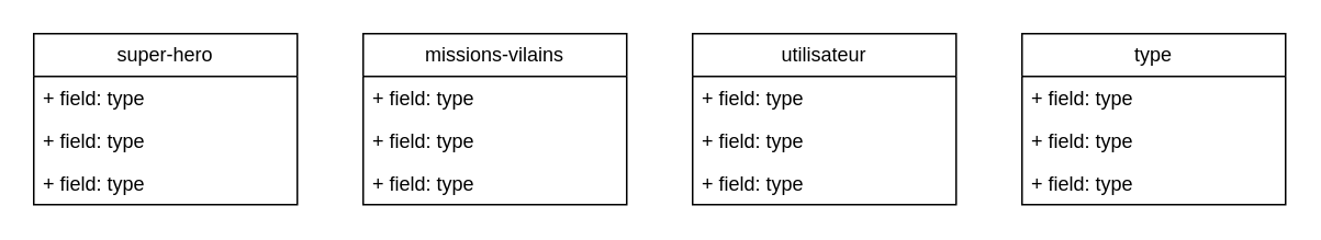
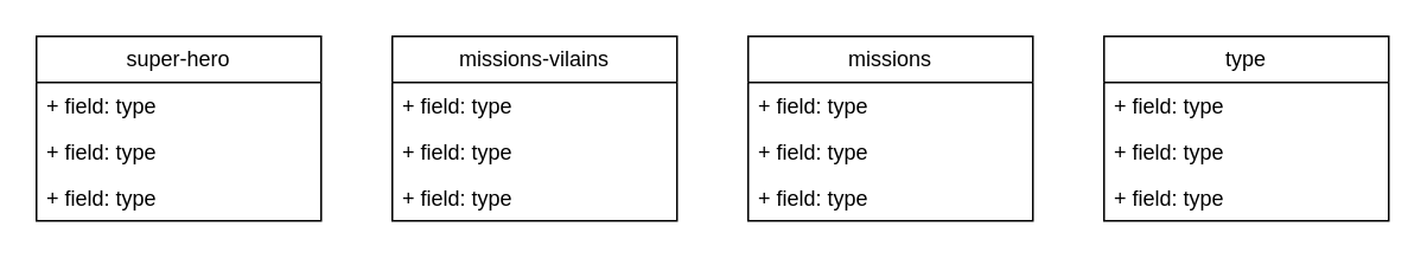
  <mxCell id="0" />
  <mxCell id="1" parent="0" />
- <mxCell id="2" value="utilisateur" style="swimlane;fontStyle=0;childLayout=stackLayout;horizontal=1;startSize=26;fillColor=none;horizontalStack=0;resizeParent=1;resizeParentMax=0;resizeLast=0;collapsible=1;marginBottom=0;whiteSpace=wrap;html=1;" vertex="1" parent="1"><mxGeometry x="420" y="20" width="160" height="104" as="geometry" /></mxCell>
+ <mxCell id="2" value="missions" style="swimlane;fontStyle=0;childLayout=stackLayout;horizontal=1;startSize=26;fillColor=none;horizontalStack=0;resizeParent=1;resizeParentMax=0;resizeLast=0;collapsible=1;marginBottom=0;whiteSpace=wrap;html=1;" vertex="1" parent="1"><mxGeometry x="420" y="20" width="160" height="104" as="geometry" /></mxCell>
  <mxCell id="3" value="+ field: type" style="text;strokeColor=none;fillColor=none;align=left;verticalAlign=top;spacingLeft=4;spacingRight=4;overflow=hidden;rotatable=0;points=[[0,0.5],[1,0.5]];portConstraint=eastwest;whiteSpace=wrap;html=1;" vertex="1" parent="2"><mxGeometry y="26" width="160" height="26" as="geometry" /></mxCell>
  <mxCell id="4" value="+ field: type" style="text;strokeColor=none;fillColor=none;align=left;verticalAlign=top;spacingLeft=4;spacingRight=4;overflow=hidden;rotatable=0;points=[[0,0.5],[1,0.5]];portConstraint=eastwest;whiteSpace=wrap;html=1;" vertex="1" parent="2"><mxGeometry y="52" width="160" height="26" as="geometry" /></mxCell>
  <mxCell id="5" value="+ field: type" style="text;strokeColor=none;fillColor=none;align=left;verticalAlign=top;spacingLeft=4;spacingRight=4;overflow=hidden;rotatable=0;points=[[0,0.5],[1,0.5]];portConstraint=eastwest;whiteSpace=wrap;html=1;" vertex="1" parent="2"><mxGeometry y="78" width="160" height="26" as="geometry" /></mxCell>
  <mxCell id="6" value="missions-vilains" style="swimlane;fontStyle=0;childLayout=stackLayout;horizontal=1;startSize=26;fillColor=none;horizontalStack=0;resizeParent=1;resizeParentMax=0;resizeLast=0;collapsible=1;marginBottom=0;whiteSpace=wrap;html=1;" vertex="1" parent="1"><mxGeometry x="220" y="20" width="160" height="104" as="geometry" /></mxCell>
  <mxCell id="7" value="+ field: type" style="text;strokeColor=none;fillColor=none;align=left;verticalAlign=top;spacingLeft=4;spacingRight=4;overflow=hidden;rotatable=0;points=[[0,0.5],[1,0.5]];portConstraint=eastwest;whiteSpace=wrap;html=1;" vertex="1" parent="6"><mxGeometry y="26" width="160" height="26" as="geometry" /></mxCell>
  <mxCell id="8" value="+ field: type" style="text;strokeColor=none;fillColor=none;align=left;verticalAlign=top;spacingLeft=4;spacingRight=4;overflow=hidden;rotatable=0;points=[[0,0.5],[1,0.5]];portConstraint=eastwest;whiteSpace=wrap;html=1;" vertex="1" parent="6"><mxGeometry y="52" width="160" height="26" as="geometry" /></mxCell>
  <mxCell id="9" value="+ field: type" style="text;strokeColor=none;fillColor=none;align=left;verticalAlign=top;spacingLeft=4;spacingRight=4;overflow=hidden;rotatable=0;points=[[0,0.5],[1,0.5]];portConstraint=eastwest;whiteSpace=wrap;html=1;" vertex="1" parent="6"><mxGeometry y="78" width="160" height="26" as="geometry" /></mxCell>
  <mxCell id="10" value="super-hero" style="swimlane;fontStyle=0;childLayout=stackLayout;horizontal=1;startSize=26;fillColor=none;horizontalStack=0;resizeParent=1;resizeParentMax=0;resizeLast=0;collapsible=1;marginBottom=0;whiteSpace=wrap;html=1;" vertex="1" parent="1"><mxGeometry x="20" y="20" width="160" height="104" as="geometry" /></mxCell>
  <mxCell id="11" value="+ field: type" style="text;strokeColor=none;fillColor=none;align=left;verticalAlign=top;spacingLeft=4;spacingRight=4;overflow=hidden;rotatable=0;points=[[0,0.5],[1,0.5]];portConstraint=eastwest;whiteSpace=wrap;html=1;" vertex="1" parent="10"><mxGeometry y="26" width="160" height="26" as="geometry" /></mxCell>
  <mxCell id="12" value="+ field: type" style="text;strokeColor=none;fillColor=none;align=left;verticalAlign=top;spacingLeft=4;spacingRight=4;overflow=hidden;rotatable=0;points=[[0,0.5],[1,0.5]];portConstraint=eastwest;whiteSpace=wrap;html=1;" vertex="1" parent="10"><mxGeometry y="52" width="160" height="26" as="geometry" /></mxCell>
  <mxCell id="13" value="+ field: type" style="text;strokeColor=none;fillColor=none;align=left;verticalAlign=top;spacingLeft=4;spacingRight=4;overflow=hidden;rotatable=0;points=[[0,0.5],[1,0.5]];portConstraint=eastwest;whiteSpace=wrap;html=1;" vertex="1" parent="10"><mxGeometry y="78" width="160" height="26" as="geometry" /></mxCell>
  <mxCell id="14" value="type" style="swimlane;fontStyle=0;childLayout=stackLayout;horizontal=1;startSize=26;fillColor=none;horizontalStack=0;resizeParent=1;resizeParentMax=0;resizeLast=0;collapsible=1;marginBottom=0;whiteSpace=wrap;html=1;" vertex="1" parent="1"><mxGeometry x="620" y="20" width="160" height="104" as="geometry" /></mxCell>
  <mxCell id="15" value="+ field: type" style="text;strokeColor=none;fillColor=none;align=left;verticalAlign=top;spacingLeft=4;spacingRight=4;overflow=hidden;rotatable=0;points=[[0,0.5],[1,0.5]];portConstraint=eastwest;whiteSpace=wrap;html=1;" vertex="1" parent="14"><mxGeometry y="26" width="160" height="26" as="geometry" /></mxCell>
  <mxCell id="16" value="+ field: type" style="text;strokeColor=none;fillColor=none;align=left;verticalAlign=top;spacingLeft=4;spacingRight=4;overflow=hidden;rotatable=0;points=[[0,0.5],[1,0.5]];portConstraint=eastwest;whiteSpace=wrap;html=1;" vertex="1" parent="14"><mxGeometry y="52" width="160" height="26" as="geometry" /></mxCell>
  <mxCell id="17" value="+ field: type" style="text;strokeColor=none;fillColor=none;align=left;verticalAlign=top;spacingLeft=4;spacingRight=4;overflow=hidden;rotatable=0;points=[[0,0.5],[1,0.5]];portConstraint=eastwest;whiteSpace=wrap;html=1;" vertex="1" parent="14"><mxGeometry y="78" width="160" height="26" as="geometry" /></mxCell>
